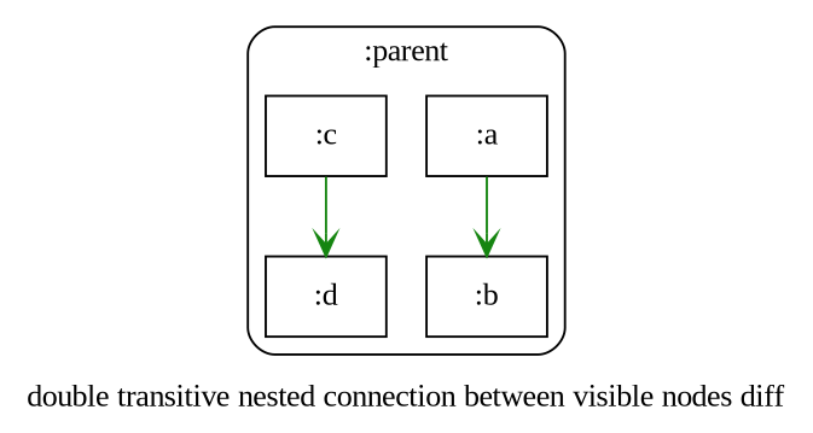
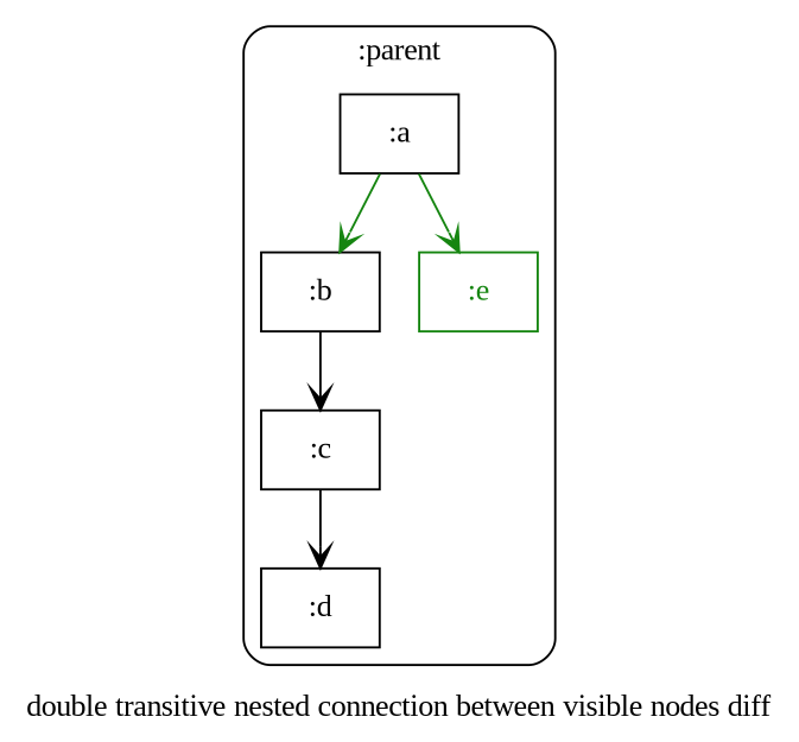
  digraph {
    bgcolor="#ffffff"
    fontcolor="#000000"
    fontname="Liberation Serif"
    label="double transitive nested connection between visible nodes diff"
    node [color="#000000" fontcolor="#000000" fontname="Liberation Serif" shape=rectangle]
    edge [arrowhead=vee color="#158510" fontname="Liberation Serif"]
    n1 [label=":a"]
    n2 [label=":b"]
    n3 [label=":c"]
    n4 [label=":d"]
+   n5 [color="#158510" fontcolor="#158510" label=":e"]
    subgraph cluster_1 {
      color="#000000"
      label=":parent"
      style=rounded
      n1
      n2
      n3
      n4
+     n5
    }
    n1 -> n2
-   n3 -> n4
+   n1 -> n5
+   n2 -> n3 [color="#000000"]
+   n3 -> n4 [color="#000000"]
  }
